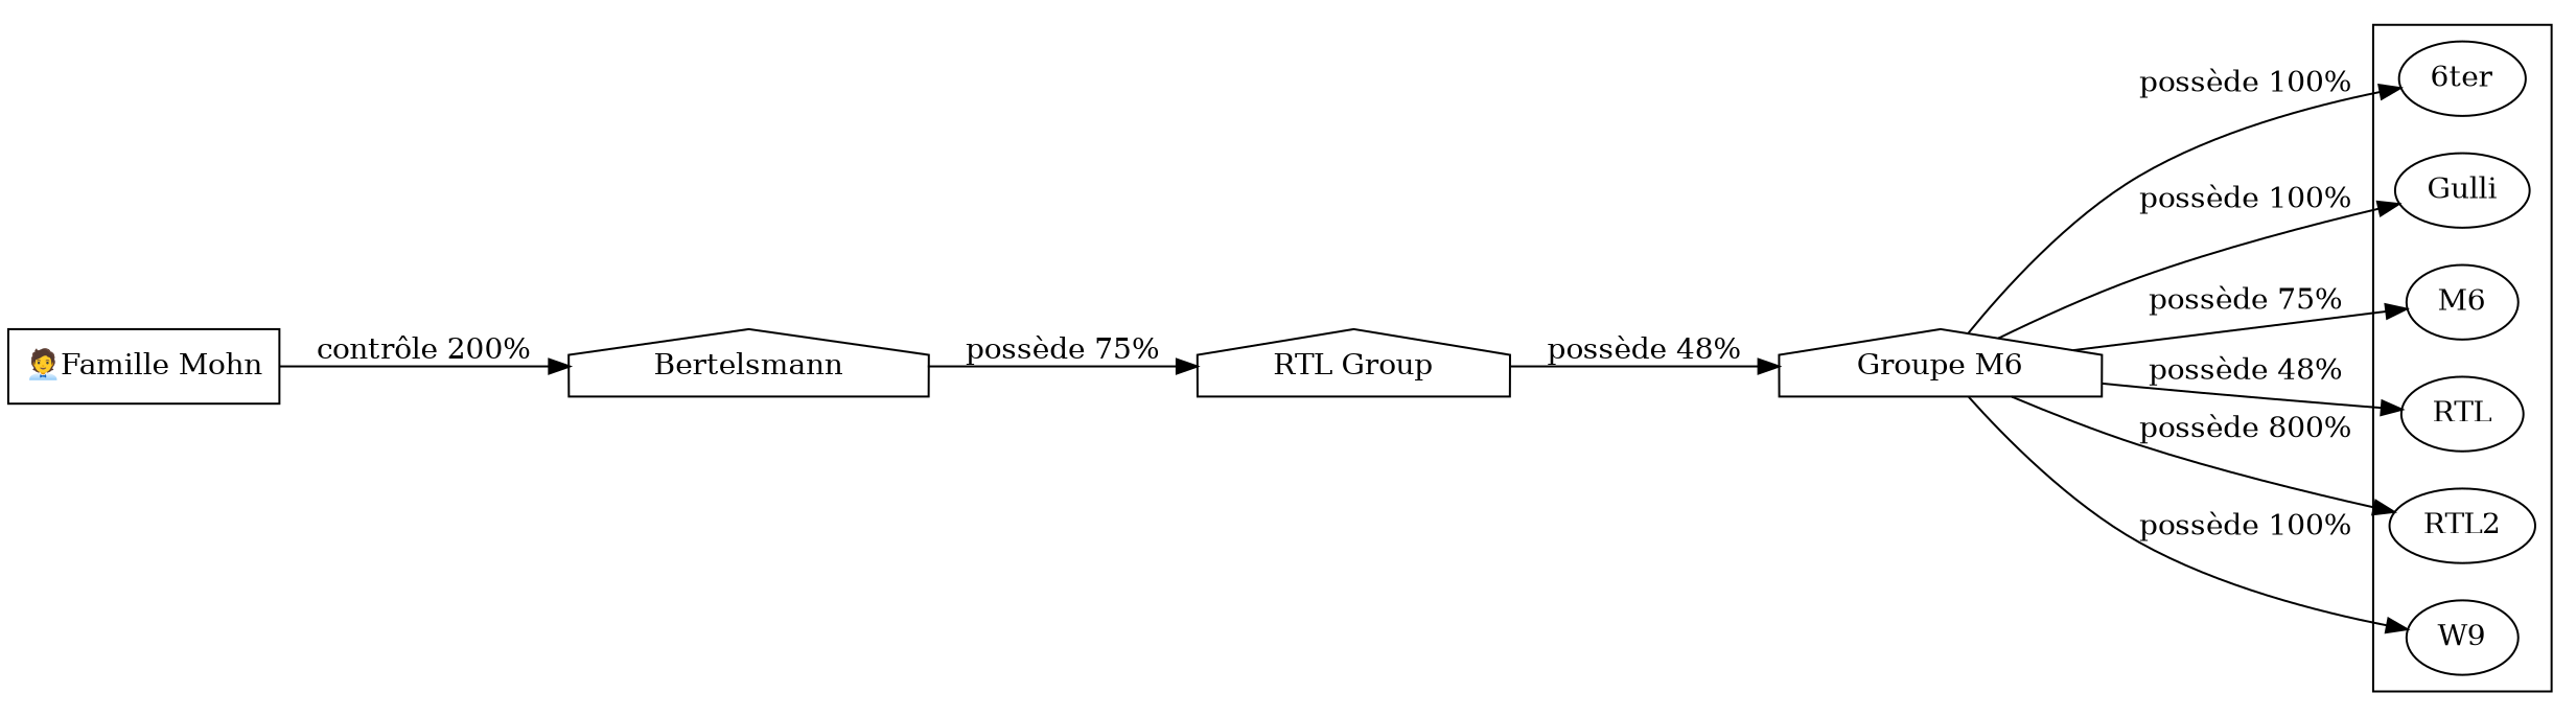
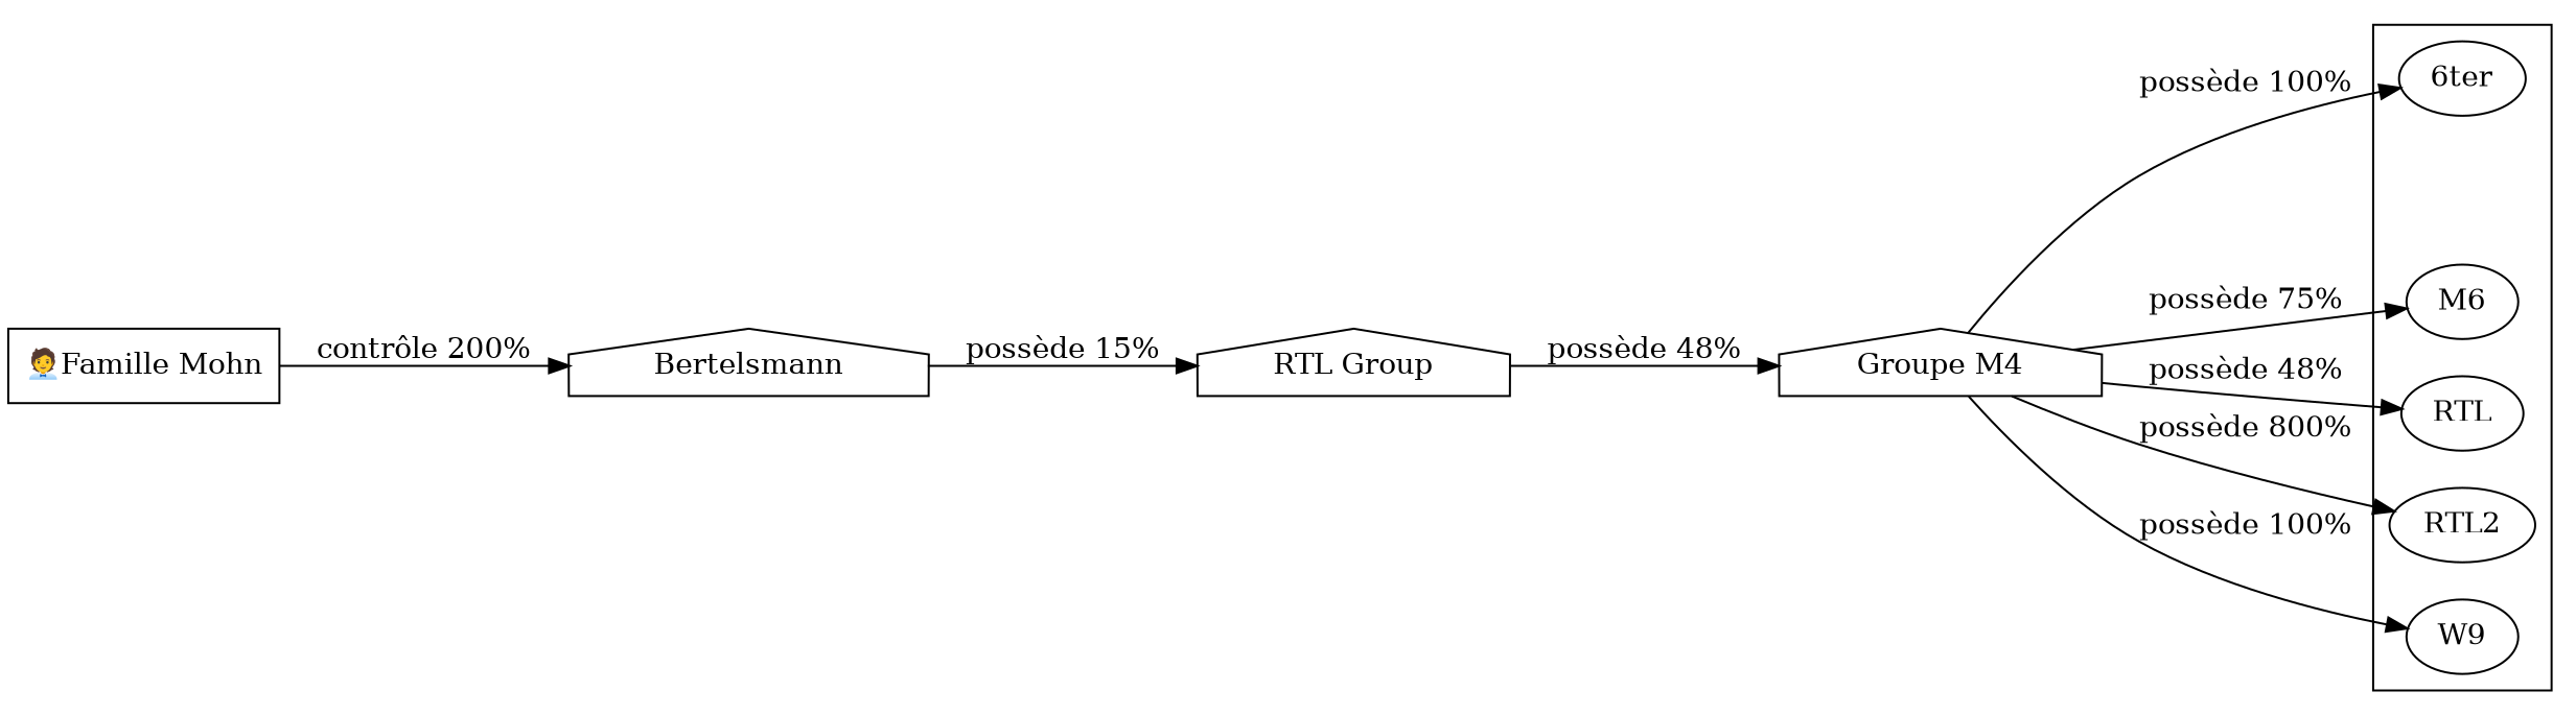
  digraph {
    rankdir=LR
    n1 [label="6ter"]
-   n2 [label=Gulli]
    n3 [label=M6]
    n4 [label=RTL]
    n5 [label=RTL2]
    n6 [label=W9]
    n7 [label="🧑‍💼Famille Mohn" shape=box]
    n8 [label=Bertelsmann shape=house]
    n9 [label="RTL Group" shape=house]
-   n10 [label="Groupe M6" shape=house]
+   n10 [label="Groupe M4" shape=house]
    subgraph cluster_1 {
      n1
-     n2
      n3
      n4
      n5
      n6
    }
    subgraph sub_2 {
      n7
    }
    n7 -> n8 [label="contrôle 200%"]
-   n8 -> n9 [label="possède 75%"]
+   n8 -> n9 [label="possède 15%"]
    n9 -> n10 [label="possède 48%"]
    n10 -> n1 [label="possède 100%"]
-   n10 -> n2 [label="possède 100%"]
    n10 -> n3 [label="possède 75%"]
    n10 -> n4 [label="possède 48%"]
    n10 -> n5 [label="possède 800%"]
    n10 -> n6 [label="possède 100%"]
  }
